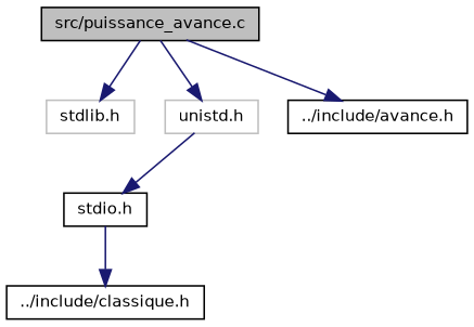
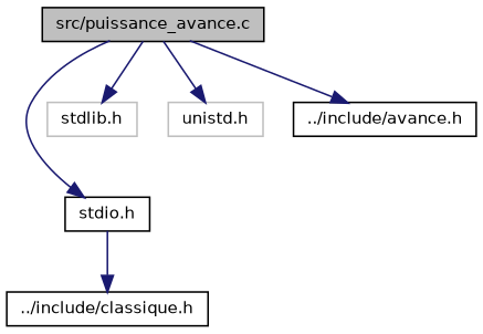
  digraph {
    node [color=black fillcolor=white fontname=Helvetica fontsize=10 shape=record style=filled]
    edge [color=midnightblue fontname=Helvetica fontsize=10 labelfontname=Helvetica labelfontsize=10 style=solid]
    n1 [fillcolor=grey75 fontcolor=black height=0.2 label="src/puissance_avance.c" width=0.4]
    n2 [height=0.2 label="stdio.h" width=0.4]
    n3 [color=grey75 height=0.2 label="stdlib.h" width=0.4]
    n4 [color=grey75 height=0.2 label="unistd.h" width=0.4]
    n5 [height=0.2 label="../include/avance.h" width=0.4]
    n6 [height=0.2 label="../include/classique.h" width=0.4]
-   n4 -> n2
+   n1 -> n2
    n1 -> n3
    n1 -> n4
    n1 -> n5
    n2 -> n6
  }
